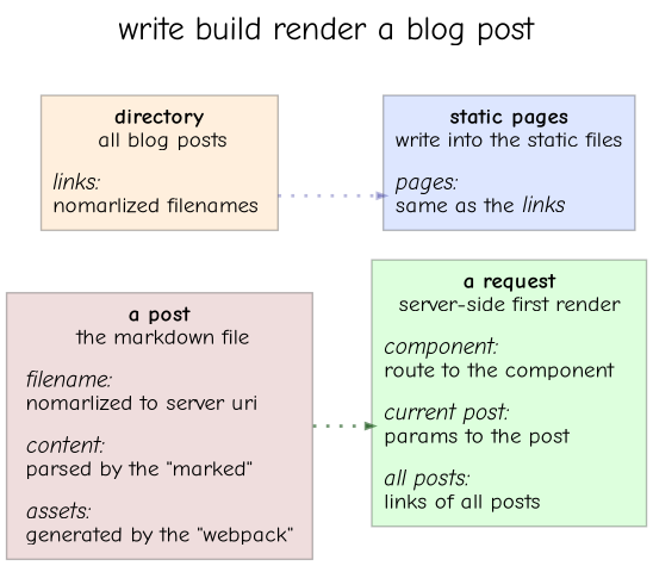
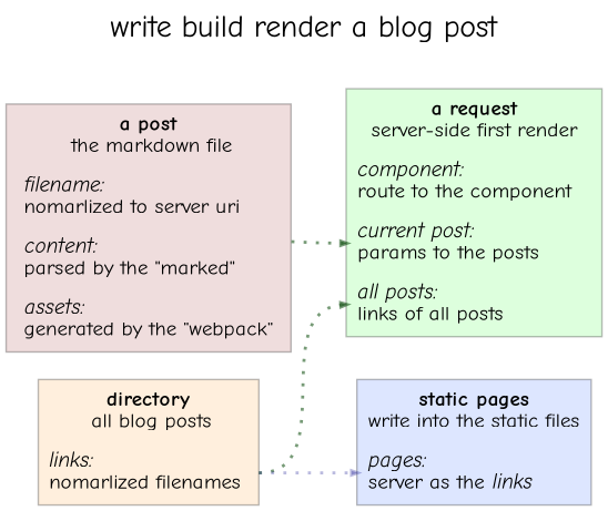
  digraph {
    fontname="Comic Neue"
    fontsize=20
    label="write build render a blog post\n\n"
    labelloc=t
    newrank=true
    rankdir=LR
    node [fontname="Comic Neue" pencolor="#00000044" shape=plain style=filled]
    edge [arrowsize=0.4 color="#00440088" fontname="Comic Neue" labeldistance=3 labelfontcolor="#00000080" penwidth=2 style=dotted tailport=links]
    n1 [color="#88000022" label=<<table border="1" cellborder="0" cellspacing="0" cellpadding="6"> 			<tr><td><b>a post</b><br/>  the markdown file </td></tr> 			<tr><td port="filename" align="left" > 				<i>filename:</i> <br align="left"/> 				nomarlized to server uri <br/></td></tr> 		    <tr><td port="content" align="left" > 				<i>content:</i> <br align="left"/> 				parsed by the "marked" <br/></td></tr> 		    <tr><td port="assets" align="left" > 				<i align="left">assets:</i><br align="left"/> 				generated by the "webpack" <br/></td></tr>             </table>>]
-   n2 [fillcolor="#00ff0022" label=<<table border="1" cellborder="0" cellspacing="0" cellpadding="6"> 			<tr><td><b>a request</b><br/>server-side first render</td></tr> 			<tr><td align="left" port="component_blog"><i align="left">component:</i>                 <br align="left"/>route to the component <br align="left"/></td></tr> 			<tr><td align="left" port="current_post"><i align="left">current post:</i>                 <br align="left"/>params to the post<br align="left"/></td></tr> 			<tr><td align="left" port="blog_post_links"><i align="left">all posts:</i>                 <br align="left"/>links of all posts<br align="left"/></td></tr>             </table>>]
+   n2 [fillcolor="#00ff0022" label=<<table border="1" cellborder="0" cellspacing="0" cellpadding="6"> 			<tr><td><b>a request</b><br/>server-side first render</td></tr> 			<tr><td align="left" port="component_blog"><i align="left">component:</i>                 <br align="left"/>route to the component <br align="left"/></td></tr> 			<tr><td align="left" port="current_post"><i align="left">current post:</i>                 <br align="left"/>params to the posts<br align="left"/></td></tr> 			<tr><td align="left" port="blog_post_links"><i align="left">all posts:</i>                 <br align="left"/>links of all posts<br align="left"/></td></tr>             </table>>]
    n3 [fillcolor="#ff880022" label=<<table border="1" cellborder="0" cellspacing="0" cellpadding="6"> 			<tr><td><b>directory</b><br/>  all blog posts </td></tr> 			<tr><td align="left" port="links"><i align="left">links: </i>                 <br align="left"/>nomarlized filenames <br align="left"/></td></tr>             </table>>]
-   n4 [fillcolor="#0044ff22" label=<<table border="1" cellborder="0" cellspacing="0" cellpadding="6"> 			<tr><td><b>static pages</b><br/>write into the static files</td></tr> 			<tr><td align="left" port="pages"><i align="left">pages: </i>                 <br align="left"/>same as the <i>links</i><br align="left"/></td></tr>             </table>>]
+   n4 [fillcolor="#0044ff22" label=<<table border="1" cellborder="0" cellspacing="0" cellpadding="6"> 			<tr><td><b>static pages</b><br/>write into the static files</td></tr> 			<tr><td align="left" port="pages"><i align="left">pages: </i>                 <br align="left"/>server as the <i>links</i><br align="left"/></td></tr>             </table>>]
    n1 -> n2 [headport=current_post]
+   n3 -> n2 [headport=blog_post_links]
    n3 -> n4 [color="#00008844" headport=pages]
  }
